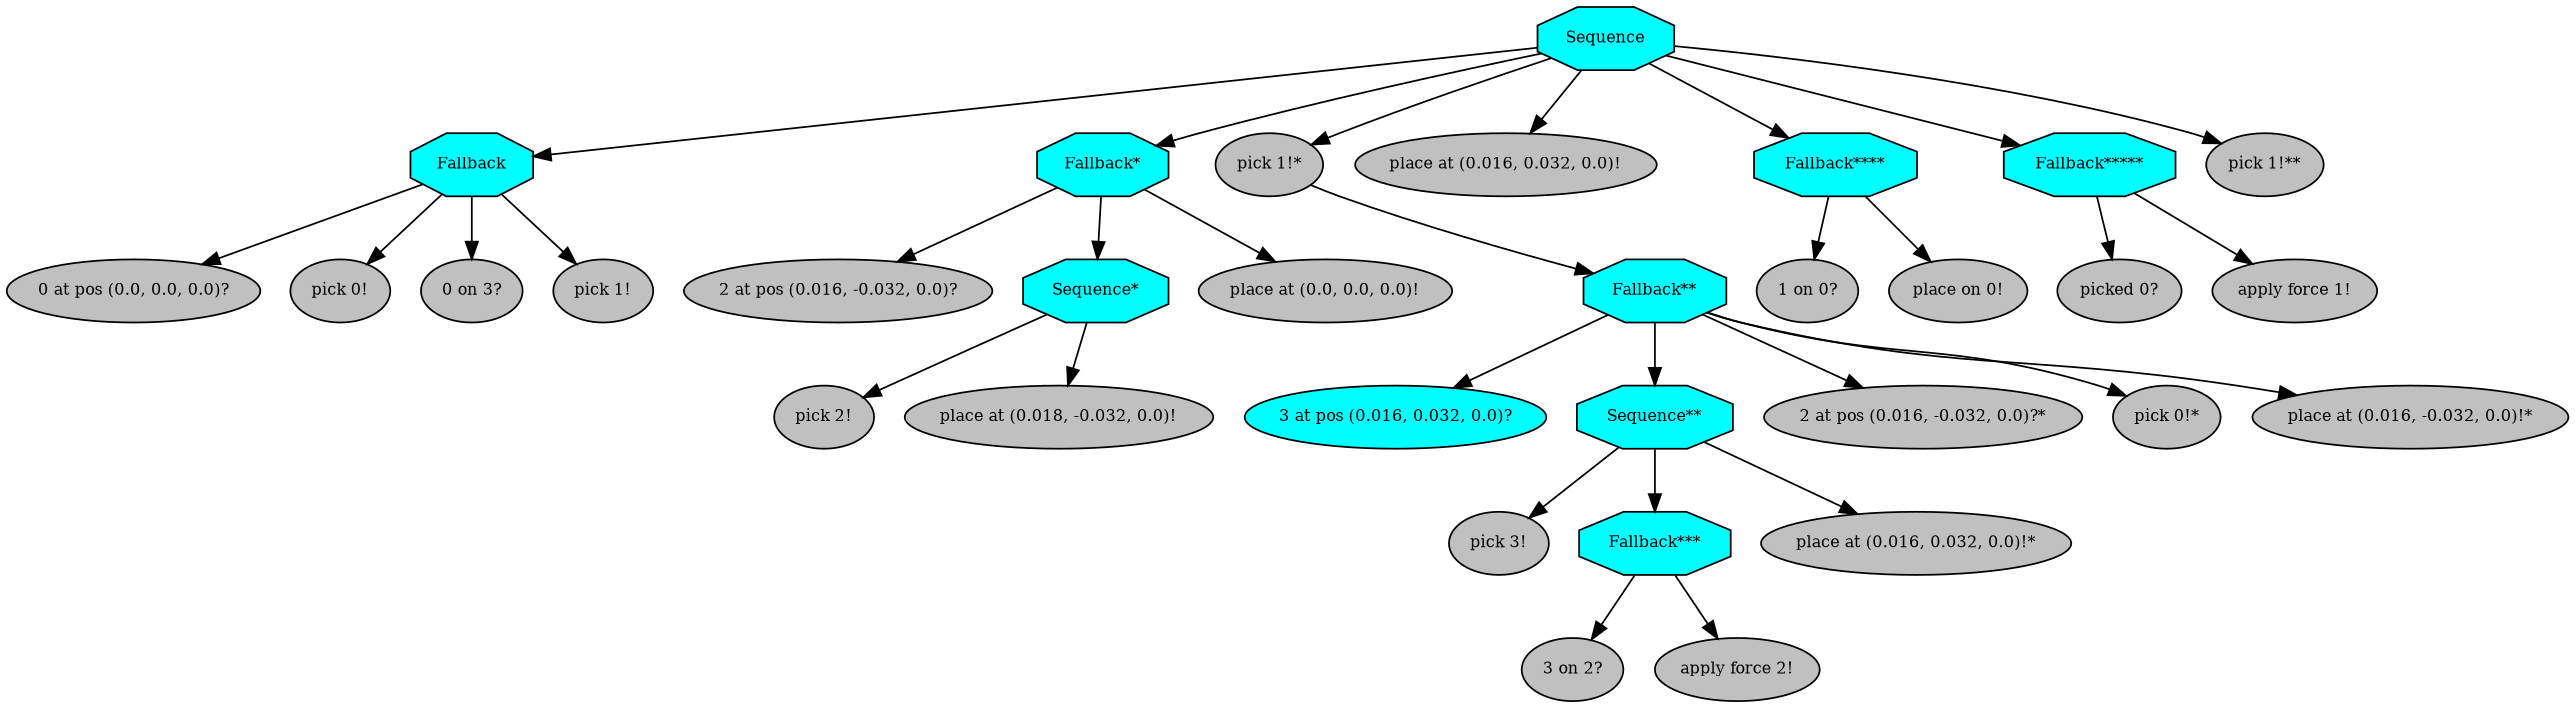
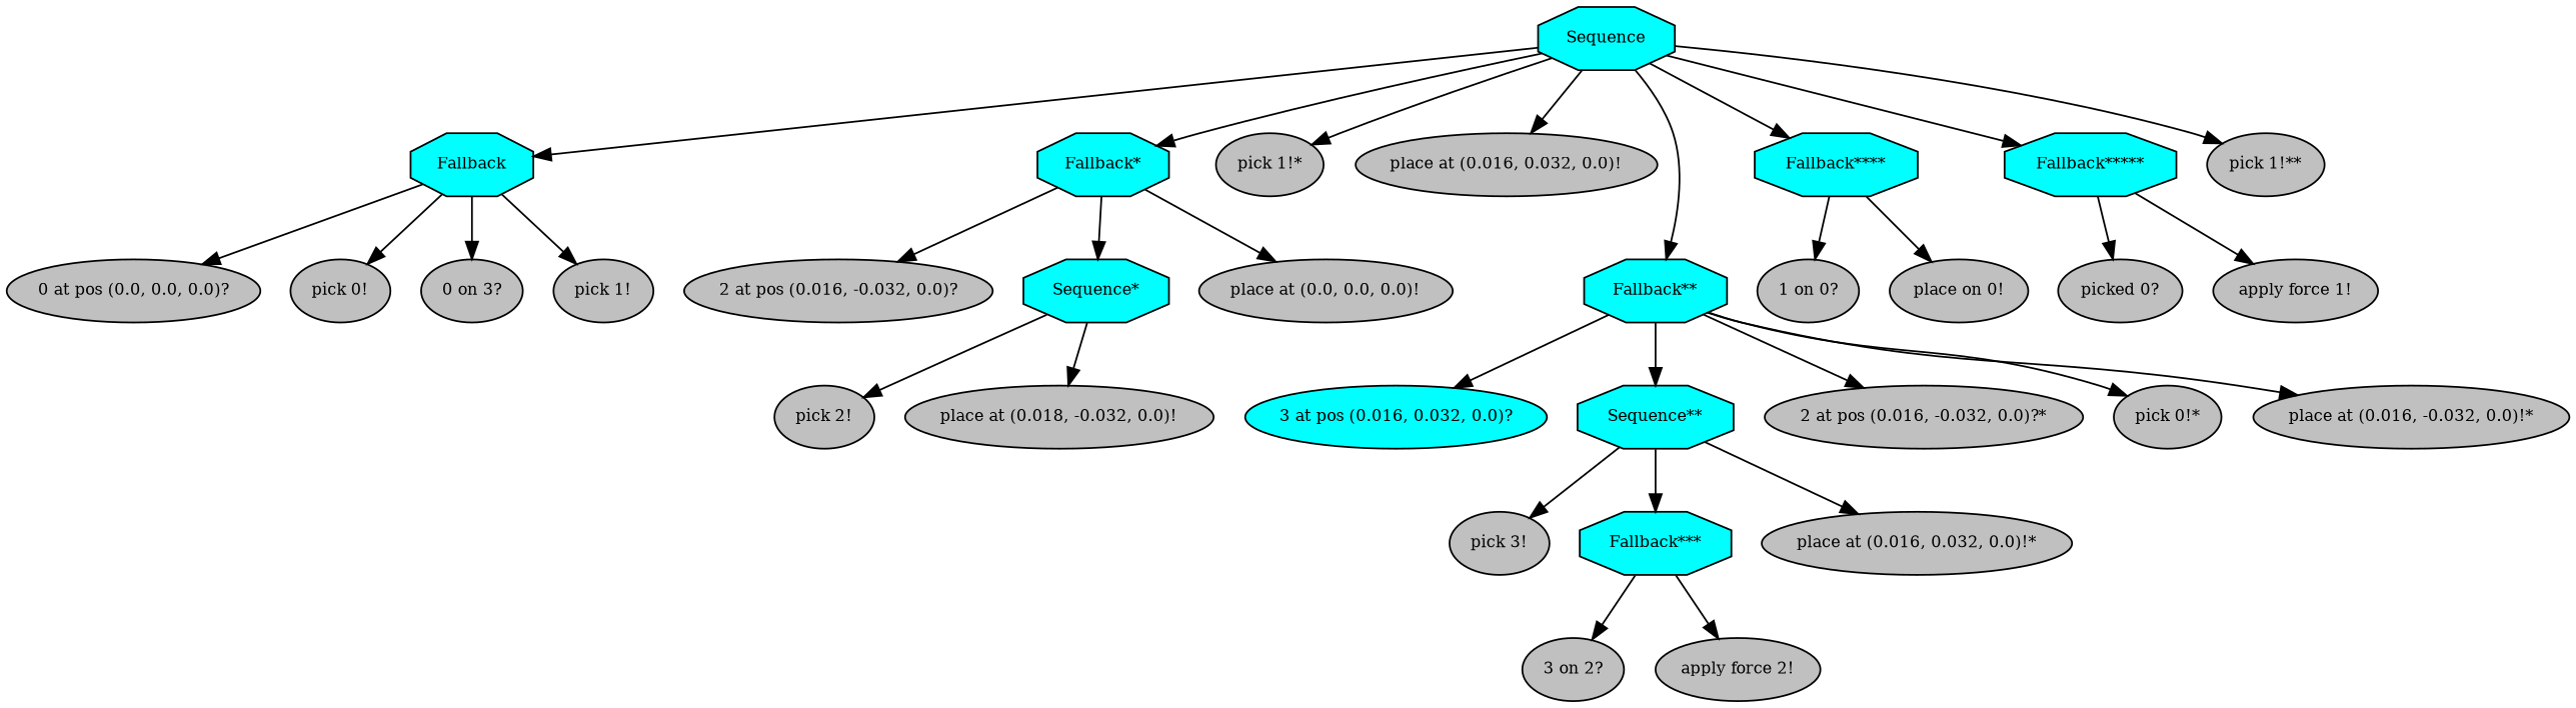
  digraph {
    fontname="times-roman"
    ordering=out
    node [fillcolor=gray fontcolor=black fontname="times-roman" fontsize=9 shape=ellipse style=filled]
    edge [fontname="times-roman"]
    n1 [fillcolor=cyan label=Sequence shape=octagon]
    n2 [fillcolor=cyan label=Fallback shape=octagon]
    n3 [fillcolor=cyan label="Fallback*" shape=octagon]
    n4 [label="pick 1!*"]
    n5 [label="place at (0.016, 0.032, 0.0)!"]
    n6 [fillcolor=cyan label="Fallback**" shape=octagon]
    n7 [fillcolor=cyan label="Fallback****" shape=octagon]
    n8 [fillcolor=cyan label="Fallback*****" shape=octagon]
    n9 [label="pick 1!**"]
    n10 [label="0 at pos (0.0, 0.0, 0.0)?"]
    n11 [label="pick 0!"]
    n12 [label="0 on 3?"]
    n13 [label="pick 1!"]
    n14 [label="2 at pos (0.016, -0.032, 0.0)?"]
    n15 [fillcolor=cyan label="Sequence*" shape=octagon]
    n16 [label="place at (0.0, 0.0, 0.0)!"]
    n17 [fillcolor=cyan label="3 at pos (0.016, 0.032, 0.0)?"]
    n18 [fillcolor=cyan label="Sequence**" shape=octagon]
    n19 [label="2 at pos (0.016, -0.032, 0.0)?*"]
    n20 [label="pick 0!*"]
    n21 [label="place at (0.016, -0.032, 0.0)!*"]
    n22 [label="1 on 0?"]
    n23 [label="place on 0!"]
    n24 [label="picked 0?"]
    n25 [label="apply force 1!"]
    n26 [label="pick 2!"]
    n27 [label="place at (0.018, -0.032, 0.0)!"]
    n28 [label="pick 3!"]
    n29 [fillcolor=cyan label="Fallback***" shape=octagon]
    n30 [label="place at (0.016, 0.032, 0.0)!*"]
    n31 [label="3 on 2?"]
    n32 [label="apply force 2!"]
    n1 -> n2
    n1 -> n3
    n1 -> n4
    n1 -> n5
-   n4 -> n6
+   n1 -> n6
    n1 -> n7
    n1 -> n8
    n1 -> n9
    n2 -> n10
    n2 -> n11
    n2 -> n12
    n2 -> n13
    n3 -> n14
    n3 -> n15
    n3 -> n16
    n6 -> n17
    n6 -> n18
    n6 -> n19
    n6 -> n20
    n6 -> n21
    n7 -> n22
    n7 -> n23
    n8 -> n24
    n8 -> n25
    n15 -> n26
    n15 -> n27
    n18 -> n28
    n18 -> n29
    n18 -> n30
    n29 -> n31
    n29 -> n32
  }
